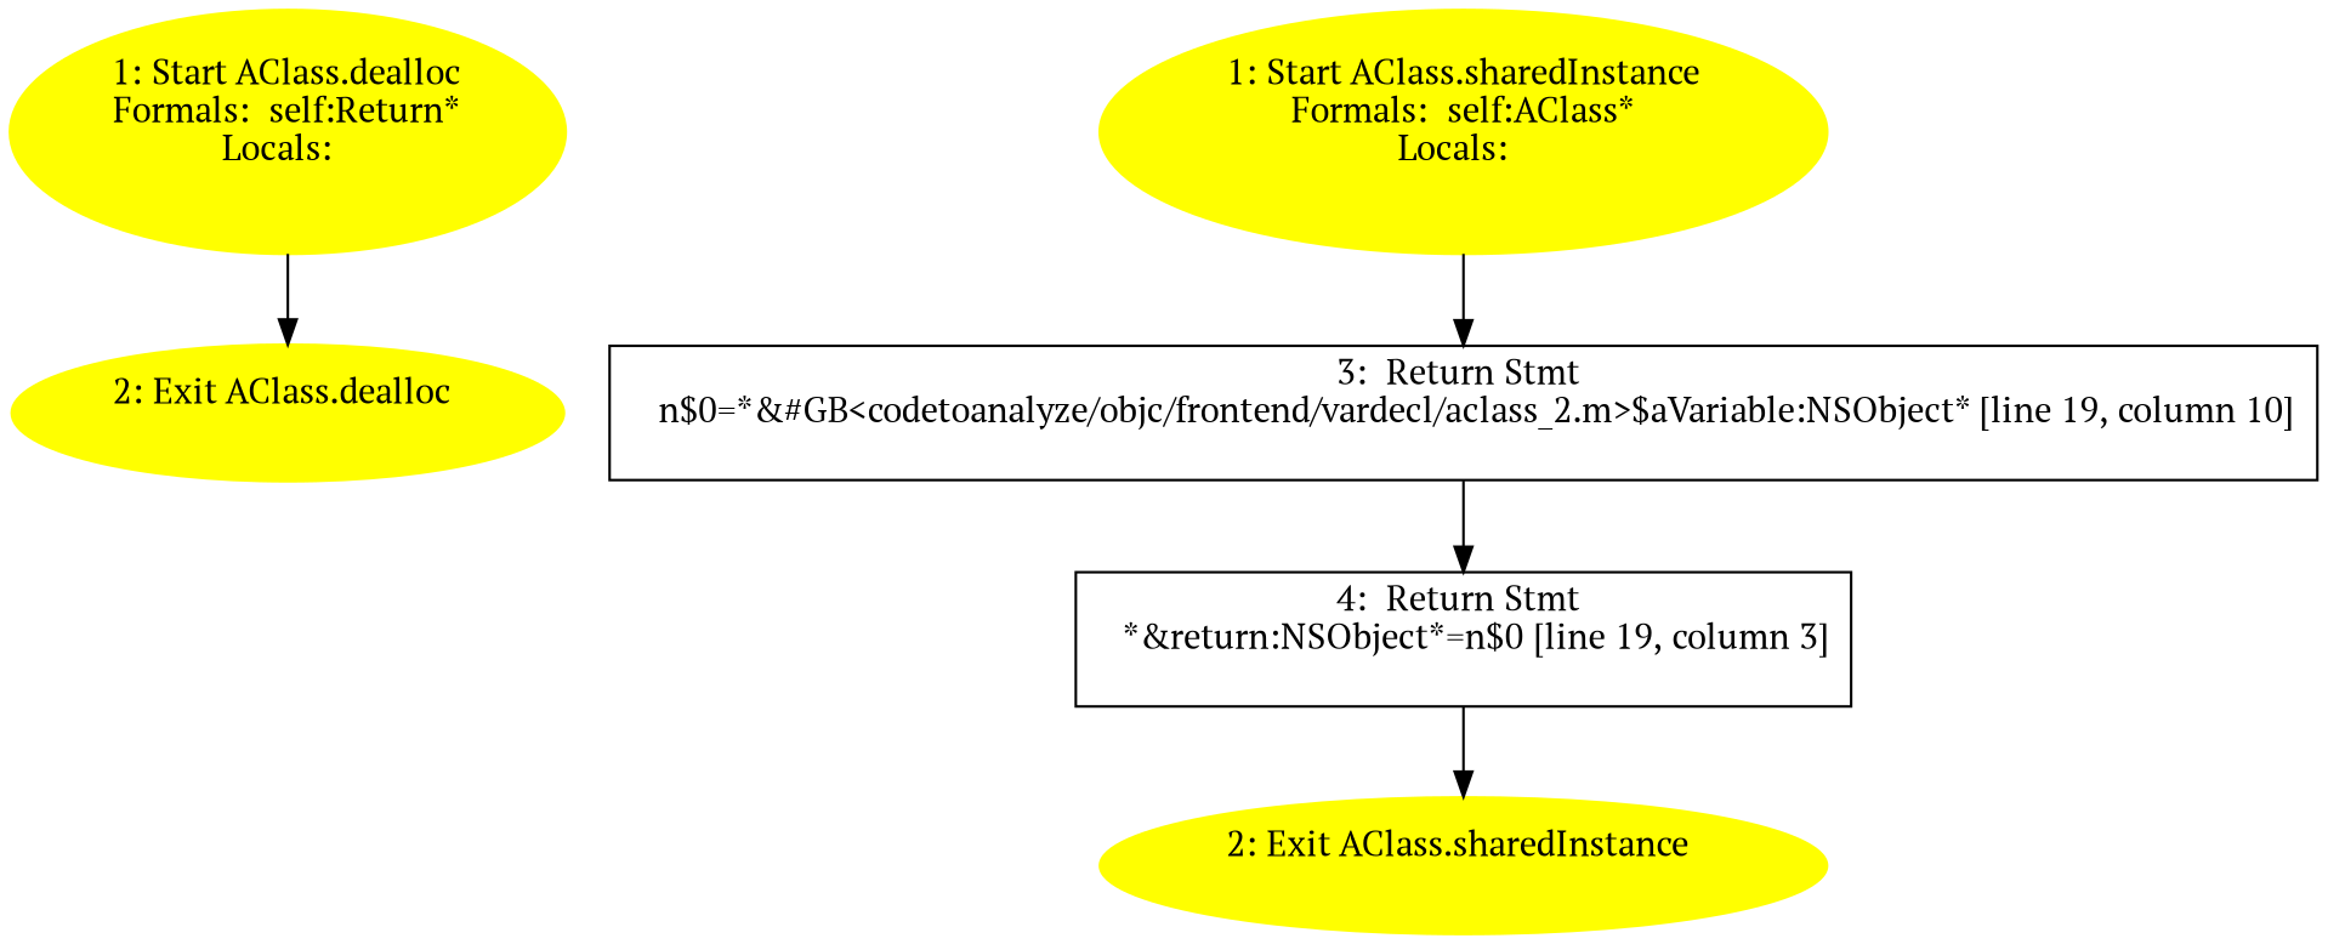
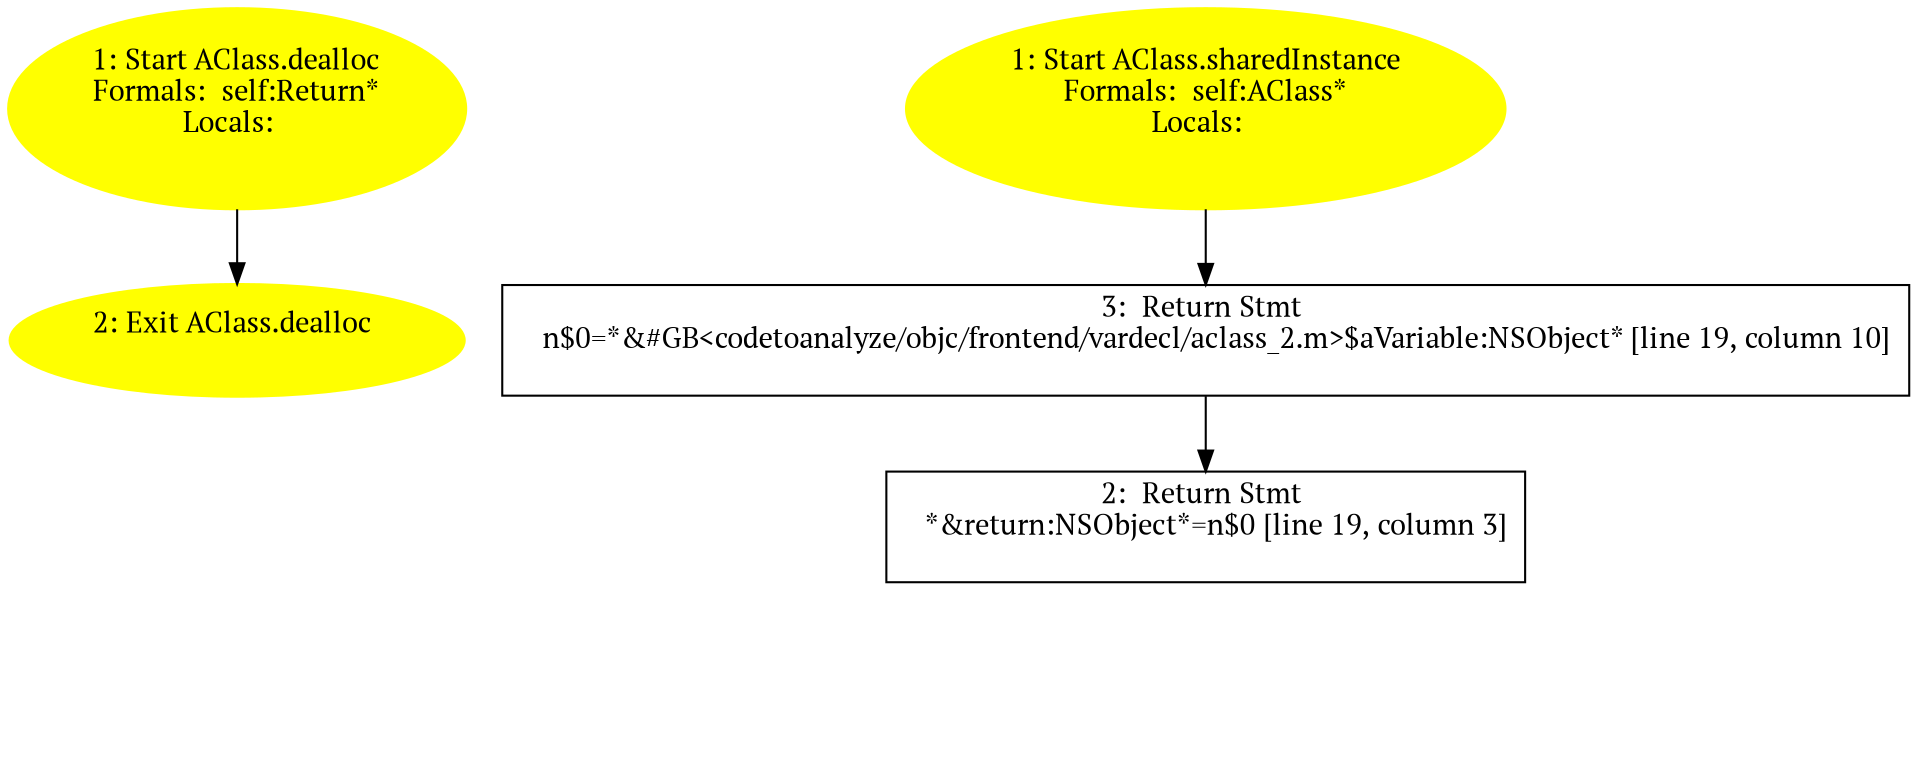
  digraph {
    fontname="PT Serif"
    node [color=yellow fontname="PT Serif" style=filled]
    edge [fontname="PT Serif"]
    n1 [label="1: Start AClass.dealloc\nFormals:  self:Return*\nLocals:  \n  "]
    n2 [label="2: Exit AClass.dealloc \n  "]
    n3 [label="1: Start AClass.sharedInstance\nFormals:  self:AClass*\nLocals:  \n  "]
    n4 [label="3:  Return Stmt \n   n$0=*&#GB<codetoanalyze/objc/frontend/vardecl/aclass_2.m>$aVariable:NSObject* [line 19, column 10]\n " shape=box color="" style=""]
-   n5 [label="4:  Return Stmt \n   *&return:NSObject*=n$0 [line 19, column 3]\n " shape=box color="" style=""]
-   n6 [label="2: Exit AClass.sharedInstance \n  "]
+   n5 [label="2:  Return Stmt \n   *&return:NSObject*=n$0 [line 19, column 3]\n " shape=box color="" style=""]
    n1 -> n2
    n3 -> n4
    n4 -> n5
-   n5 -> n6
  }
